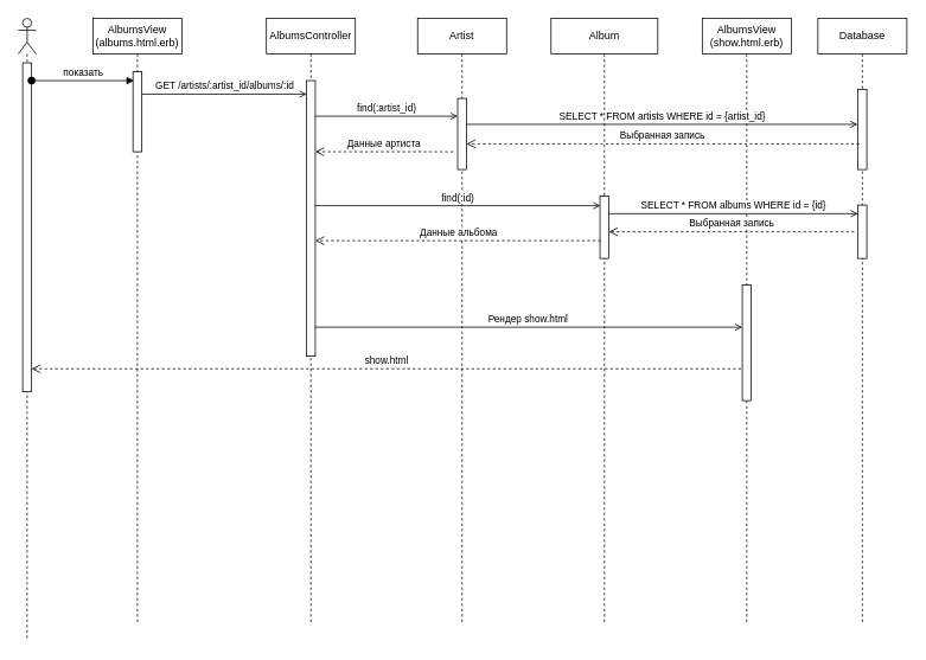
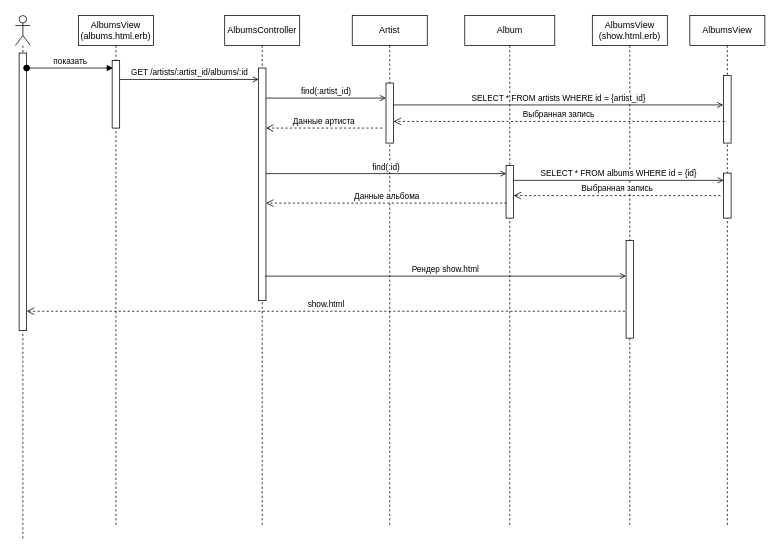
  <mxCell id="0" />
  <mxCell id="1" parent="0" />
  <mxCell id="2" value="" style="shape=umlLifeline;perimeter=lifelinePerimeter;whiteSpace=wrap;html=1;container=1;dropTarget=0;collapsible=0;recursiveResize=0;outlineConnect=0;portConstraint=eastwest;newEdgeStyle={&quot;curved&quot;:0,&quot;rounded&quot;:0};participant=umlActor;" vertex="1" parent="1"><mxGeometry x="20" y="20" width="20" height="700" as="geometry" /></mxCell>
  <mxCell id="3" value="" style="html=1;points=[[0,0,0,0,5],[0,1,0,0,-5],[1,0,0,0,5],[1,1,0,0,-5]];perimeter=orthogonalPerimeter;outlineConnect=0;targetShapes=umlLifeline;portConstraint=eastwest;newEdgeStyle={&quot;curved&quot;:0,&quot;rounded&quot;:0};" vertex="1" parent="2"><mxGeometry x="5" y="50" width="10" height="370" as="geometry" /></mxCell>
  <mxCell id="4" value="показать" style="html=1;verticalAlign=bottom;startArrow=oval;startFill=1;endArrow=block;startSize=8;curved=0;rounded=0;entryX=0.13;entryY=0.109;entryDx=0;entryDy=0;entryPerimeter=0;" edge="1" parent="1"><mxGeometry width="60" relative="1" as="geometry"><mxPoint x="35" y="90" as="sourcePoint" /><mxPoint x="150.3" y="90" as="targetPoint" /></mxGeometry></mxCell>
  <mxCell id="5" value="AlbumsView (albums.html.erb)" style="shape=umlLifeline;perimeter=lifelinePerimeter;whiteSpace=wrap;html=1;container=1;dropTarget=0;collapsible=0;recursiveResize=0;outlineConnect=0;portConstraint=eastwest;newEdgeStyle={&quot;curved&quot;:0,&quot;rounded&quot;:0};" vertex="1" parent="1"><mxGeometry x="104" y="20" width="100" height="680" as="geometry" /></mxCell>
  <mxCell id="6" value="" style="html=1;points=[[0,0,0,0,5],[0,1,0,0,-5],[1,0,0,0,5],[1,1,0,0,-5]];perimeter=orthogonalPerimeter;outlineConnect=0;targetShapes=umlLifeline;portConstraint=eastwest;newEdgeStyle={&quot;curved&quot;:0,&quot;rounded&quot;:0};" vertex="1" parent="5"><mxGeometry x="45" y="60" width="10" height="90" as="geometry" /></mxCell>
  <mxCell id="7" value="GET /artists/:artist_id/albums/:id" style="html=1;verticalAlign=bottom;endArrow=open;curved=0;rounded=0;endFill=0;entryX=0.033;entryY=0.049;entryDx=0;entryDy=0;entryPerimeter=0;" edge="1" parent="1" source="6" target="9"><mxGeometry relative="1" as="geometry"><mxPoint x="159" y="100" as="sourcePoint" /><mxPoint x="413.43" y="105.44" as="targetPoint" /></mxGeometry></mxCell>
  <mxCell id="8" value="AlbumsController" style="shape=umlLifeline;perimeter=lifelinePerimeter;whiteSpace=wrap;html=1;container=1;dropTarget=0;collapsible=0;recursiveResize=0;outlineConnect=0;portConstraint=eastwest;newEdgeStyle={&quot;curved&quot;:0,&quot;rounded&quot;:0};" vertex="1" parent="1"><mxGeometry x="299" y="20" width="100" height="680" as="geometry" /></mxCell>
  <mxCell id="9" value="" style="html=1;points=[[0,0,0,0,5],[0,1,0,0,-5],[1,0,0,0,5],[1,1,0,0,-5]];perimeter=orthogonalPerimeter;outlineConnect=0;targetShapes=umlLifeline;portConstraint=eastwest;newEdgeStyle={&quot;curved&quot;:0,&quot;rounded&quot;:0};" vertex="1" parent="8"><mxGeometry x="45" y="70" width="10" height="310" as="geometry" /></mxCell>
  <mxCell id="10" value="Artist" style="shape=umlLifeline;perimeter=lifelinePerimeter;whiteSpace=wrap;html=1;container=1;dropTarget=0;collapsible=0;recursiveResize=0;outlineConnect=0;portConstraint=eastwest;newEdgeStyle={&quot;curved&quot;:0,&quot;rounded&quot;:0};" vertex="1" parent="1"><mxGeometry x="469" y="20" width="100" height="680" as="geometry" /></mxCell>
  <mxCell id="11" value="" style="html=1;points=[[0,0,0,0,5],[0,1,0,0,-5],[1,0,0,0,5],[1,1,0,0,-5]];perimeter=orthogonalPerimeter;outlineConnect=0;targetShapes=umlLifeline;portConstraint=eastwest;newEdgeStyle={&quot;curved&quot;:0,&quot;rounded&quot;:0};" vertex="1" parent="10"><mxGeometry x="45" y="90" width="10" height="80" as="geometry" /></mxCell>
  <mxCell id="12" value="AlbumsView (show.html.erb)" style="shape=umlLifeline;perimeter=lifelinePerimeter;whiteSpace=wrap;html=1;container=1;dropTarget=0;collapsible=0;recursiveResize=0;outlineConnect=0;portConstraint=eastwest;newEdgeStyle={&quot;curved&quot;:0,&quot;rounded&quot;:0};" vertex="1" parent="1"><mxGeometry x="789" y="20" width="100" height="680" as="geometry" /></mxCell>
  <mxCell id="13" value="" style="html=1;points=[[0,0,0,0,5],[0,1,0,0,-5],[1,0,0,0,5],[1,1,0,0,-5]];perimeter=orthogonalPerimeter;outlineConnect=0;targetShapes=umlLifeline;portConstraint=eastwest;newEdgeStyle={&quot;curved&quot;:0,&quot;rounded&quot;:0};" vertex="1" parent="12"><mxGeometry x="45" y="300" width="10" height="130" as="geometry" /></mxCell>
  <mxCell id="14" value="find(:artist_id)" style="html=1;verticalAlign=bottom;endArrow=open;curved=0;rounded=0;endFill=0;" edge="1" parent="1" target="11"><mxGeometry relative="1" as="geometry"><mxPoint x="354" y="130" as="sourcePoint" /><mxPoint x="574" y="130" as="targetPoint" /></mxGeometry></mxCell>
  <mxCell id="15" value="Данные артиста" style="html=1;verticalAlign=bottom;endArrow=open;dashed=1;endSize=8;curved=0;rounded=0;" edge="1" parent="1"><mxGeometry relative="1" as="geometry"><mxPoint x="509" y="170" as="sourcePoint" /><mxPoint x="354" y="170" as="targetPoint" /></mxGeometry></mxCell>
- <mxCell id="16" value="Database" style="shape=umlLifeline;perimeter=lifelinePerimeter;whiteSpace=wrap;html=1;container=1;dropTarget=0;collapsible=0;recursiveResize=0;outlineConnect=0;portConstraint=eastwest;newEdgeStyle={&quot;curved&quot;:0,&quot;rounded&quot;:0};" vertex="1" parent="1"><mxGeometry x="919" y="20" width="100" height="680" as="geometry" /></mxCell>
+ <mxCell id="16" value="AlbumsView" style="shape=umlLifeline;perimeter=lifelinePerimeter;whiteSpace=wrap;html=1;container=1;dropTarget=0;collapsible=0;recursiveResize=0;outlineConnect=0;portConstraint=eastwest;newEdgeStyle={&quot;curved&quot;:0,&quot;rounded&quot;:0};" vertex="1" parent="1"><mxGeometry x="919" y="20" width="100" height="680" as="geometry" /></mxCell>
  <mxCell id="17" value="" style="html=1;points=[[0,0,0,0,5],[0,1,0,0,-5],[1,0,0,0,5],[1,1,0,0,-5]];perimeter=orthogonalPerimeter;outlineConnect=0;targetShapes=umlLifeline;portConstraint=eastwest;newEdgeStyle={&quot;curved&quot;:0,&quot;rounded&quot;:0};" vertex="1" parent="16"><mxGeometry x="45" y="80" width="10" height="90" as="geometry" /></mxCell>
  <mxCell id="18" value="" style="html=1;points=[[0,0,0,0,5],[0,1,0,0,-5],[1,0,0,0,5],[1,1,0,0,-5]];perimeter=orthogonalPerimeter;outlineConnect=0;targetShapes=umlLifeline;portConstraint=eastwest;newEdgeStyle={&quot;curved&quot;:0,&quot;rounded&quot;:0};" vertex="1" parent="16"><mxGeometry x="45" y="210" width="10" height="60" as="geometry" /></mxCell>
  <mxCell id="19" value="SELECT * FROM artists WHERE id = {artist_id}" style="html=1;verticalAlign=bottom;endArrow=open;curved=0;rounded=0;endFill=0;entryX=-0.054;entryY=0.435;entryDx=0;entryDy=0;entryPerimeter=0;" edge="1" parent="1" source="11" target="17"><mxGeometry relative="1" as="geometry"><mxPoint x="589" y="140" as="sourcePoint" /><mxPoint x="969" y="140" as="targetPoint" /></mxGeometry></mxCell>
  <mxCell id="20" value="Выбранная запись" style="html=1;verticalAlign=bottom;endArrow=open;dashed=1;endSize=8;curved=0;rounded=0;exitX=0.141;exitY=0.679;exitDx=0;exitDy=0;exitPerimeter=0;" edge="1" parent="1" target="11" source="17"><mxGeometry relative="1" as="geometry"><mxPoint x="974" y="160" as="sourcePoint" /><mxPoint x="594" y="160" as="targetPoint" /></mxGeometry></mxCell>
  <mxCell id="21" value="Album" style="shape=umlLifeline;perimeter=lifelinePerimeter;whiteSpace=wrap;html=1;container=1;dropTarget=0;collapsible=0;recursiveResize=0;outlineConnect=0;portConstraint=eastwest;newEdgeStyle={&quot;curved&quot;:0,&quot;rounded&quot;:0};" vertex="1" parent="1"><mxGeometry x="619" y="20" width="120" height="680" as="geometry" /></mxCell>
  <mxCell id="22" value="" style="html=1;points=[[0,0,0,0,5],[0,1,0,0,-5],[1,0,0,0,5],[1,1,0,0,-5]];perimeter=orthogonalPerimeter;outlineConnect=0;targetShapes=umlLifeline;portConstraint=eastwest;newEdgeStyle={&quot;curved&quot;:0,&quot;rounded&quot;:0};" vertex="1" parent="21"><mxGeometry x="55" y="200" width="10" height="70" as="geometry" /></mxCell>
  <mxCell id="23" value="Рендер show.html" style="html=1;verticalAlign=bottom;endArrow=open;curved=0;rounded=0;endFill=0;exitX=0.94;exitY=0.927;exitDx=0;exitDy=0;exitPerimeter=0;" edge="1" parent="21" target="13"><mxGeometry relative="1" as="geometry"><mxPoint x="-265.6" y="347.32" as="sourcePoint" /><mxPoint x="-40" y="309" as="targetPoint" /></mxGeometry></mxCell>
  <mxCell id="24" value="find(:id)" style="html=1;verticalAlign=bottom;endArrow=open;curved=0;rounded=0;endFill=0;entryX=0.038;entryY=0.153;entryDx=0;entryDy=0;entryPerimeter=0;" edge="1" parent="1" source="9" target="22"><mxGeometry relative="1" as="geometry"><mxPoint x="359" y="230" as="sourcePoint" /><mxPoint x="669" y="230" as="targetPoint" /></mxGeometry></mxCell>
  <mxCell id="25" value="Данные альбома" style="html=1;verticalAlign=bottom;endArrow=open;dashed=1;endSize=8;curved=0;rounded=0;exitX=0.078;exitY=0.68;exitDx=0;exitDy=0;exitPerimeter=0;" edge="1" parent="1"><mxGeometry relative="1" as="geometry"><mxPoint x="674.78" y="270" as="sourcePoint" /><mxPoint x="354" y="270" as="targetPoint" /></mxGeometry></mxCell>
  <mxCell id="26" value="SELECT * FROM albums WHERE id = {id}" style="html=1;verticalAlign=bottom;endArrow=open;curved=0;rounded=0;endFill=0;exitX=0.97;exitY=0.281;exitDx=0;exitDy=0;exitPerimeter=0;" edge="1" parent="1" source="22" target="18"><mxGeometry relative="1" as="geometry"><mxPoint x="690" y="240" as="sourcePoint" /><mxPoint x="1128" y="210" as="targetPoint" /></mxGeometry></mxCell>
  <mxCell id="27" value="Выбранная запись" style="html=1;verticalAlign=bottom;endArrow=open;dashed=1;endSize=8;curved=0;rounded=0;exitX=-0.02;exitY=0.664;exitDx=0;exitDy=0;exitPerimeter=0;" edge="1" parent="1" target="22"><mxGeometry relative="1" as="geometry"><mxPoint x="959.8" y="260" as="sourcePoint" /><mxPoint x="690" y="260" as="targetPoint" /></mxGeometry></mxCell>
  <mxCell id="28" value="show.html" style="html=1;verticalAlign=bottom;endArrow=open;dashed=1;endSize=8;curved=0;rounded=0;exitX=-0.141;exitY=0.724;exitDx=0;exitDy=0;exitPerimeter=0;" edge="1" parent="1" source="13" target="3"><mxGeometry relative="1" as="geometry"><mxPoint x="533.85" y="498.47" as="sourcePoint" /><mxPoint x="30" y="423" as="targetPoint" /></mxGeometry></mxCell>
